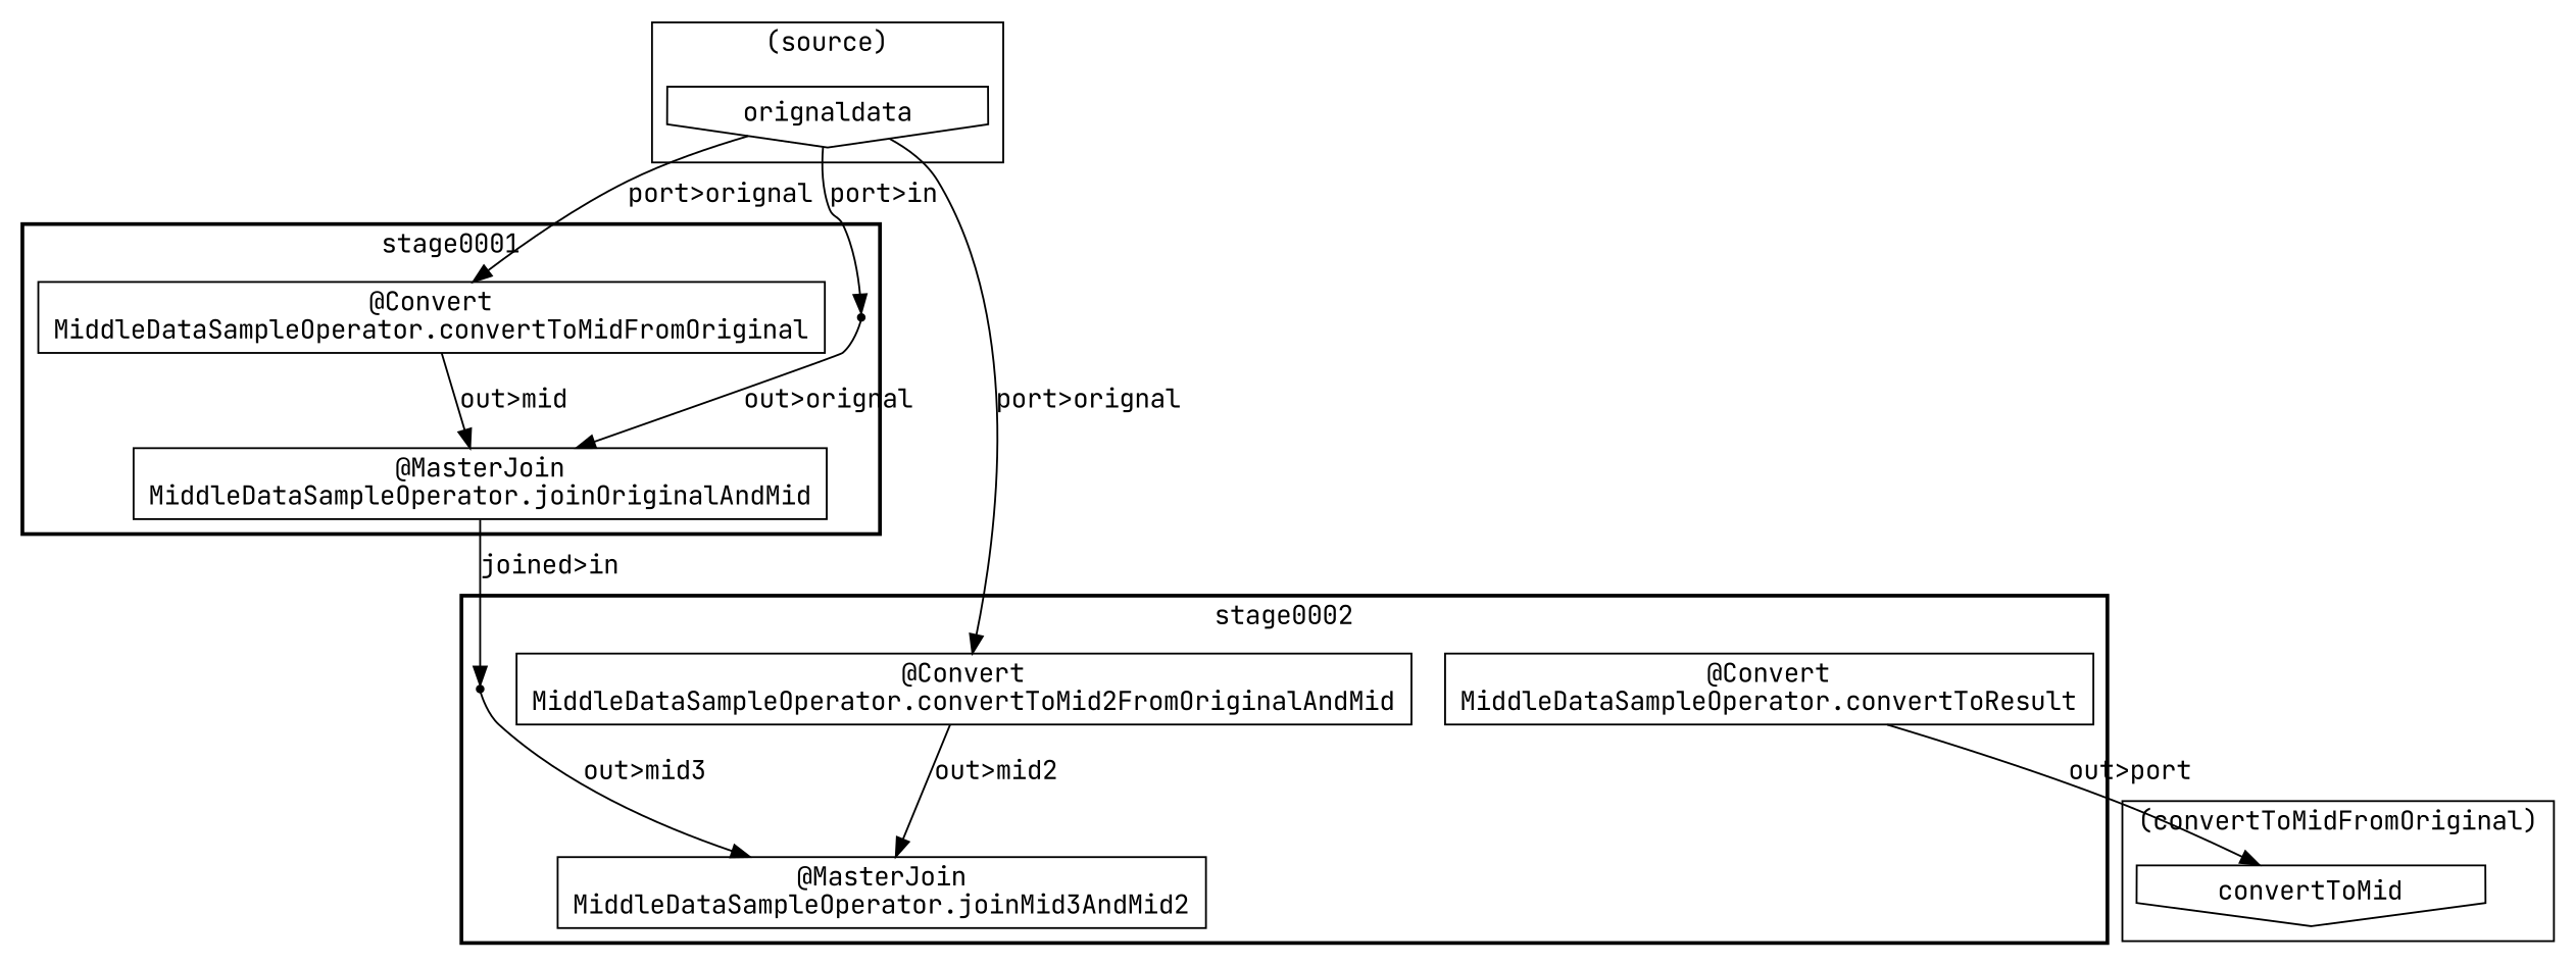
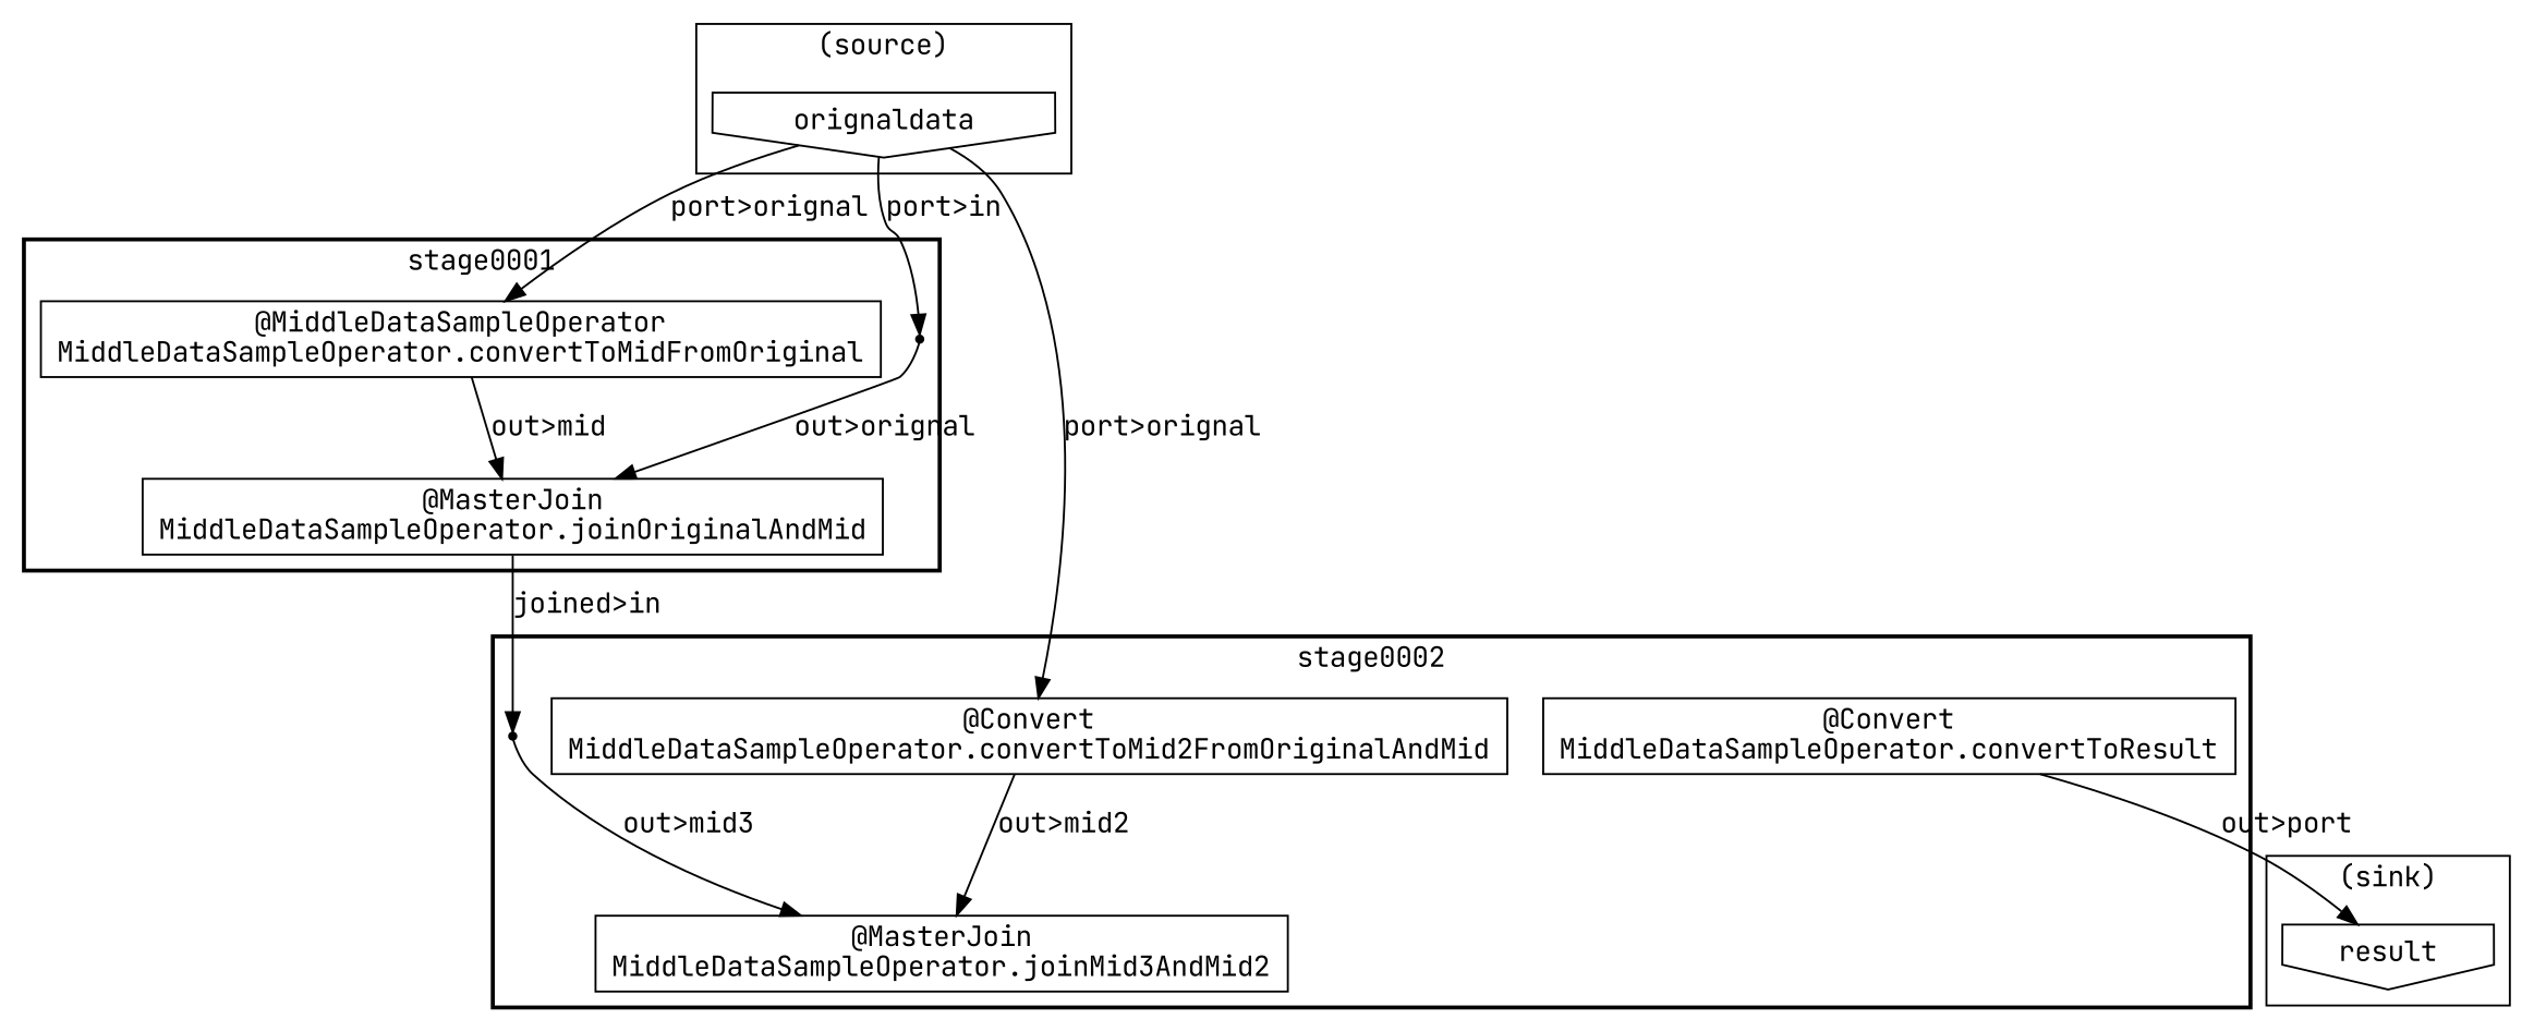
  digraph {
    fontname="JetBrains Mono"
    node [fontname="JetBrains Mono" shape=box]
    edge [fontname="JetBrains Mono"]
    n1 [label="@MasterJoin\nMiddleDataSampleOperator.joinOriginalAndMid"]
-   n2 [label="@Convert\nMiddleDataSampleOperator.convertToMidFromOriginal"]
+   n2 [label="@MiddleDataSampleOperator\nMiddleDataSampleOperator.convertToMidFromOriginal"]
    "30d1f064-5bd7-47fe-84ae-8a872f0a2d38" [shape=point]
-   n4 [label=convertToMid shape=invhouse]
+   n4 [label=result shape=invhouse]
    "86105bf7-c142-4f52-a474-a06e65f75526" [shape=point]
    n6 [label="@Convert\nMiddleDataSampleOperator.convertToMid2FromOriginalAndMid"]
    n7 [label="@Convert\nMiddleDataSampleOperator.convertToResult"]
    n8 [label="@MasterJoin\nMiddleDataSampleOperator.joinMid3AndMid2"]
    n9 [label=orignaldata shape=invhouse]
    subgraph cluster_1 {
      label=stage0001
      style=bold
      n1
      n2
      "30d1f064-5bd7-47fe-84ae-8a872f0a2d38"
    }
    subgraph cluster_2 {
-     label="(convertToMidFromOriginal)"
+     label="(sink)"
      n4
    }
    subgraph cluster_3 {
      label=stage0002
      style=bold
      "86105bf7-c142-4f52-a474-a06e65f75526"
      n6
      n7
      n8
    }
    subgraph cluster_4 {
      label="(source)"
      n9
    }
    n1 -> "86105bf7-c142-4f52-a474-a06e65f75526" [label="joined>in"]
    n2 -> n1 [label="out>mid"]
    "30d1f064-5bd7-47fe-84ae-8a872f0a2d38" -> n1 [label="out>orignal"]
    "86105bf7-c142-4f52-a474-a06e65f75526" -> n8 [label="out>mid3"]
    n6 -> n8 [label="out>mid2"]
    n7 -> n4 [label="out>port"]
    n9 -> n2 [label="port>orignal"]
    n9 -> "30d1f064-5bd7-47fe-84ae-8a872f0a2d38" [label="port>in"]
    n9 -> n6 [label="port>orignal"]
  }
